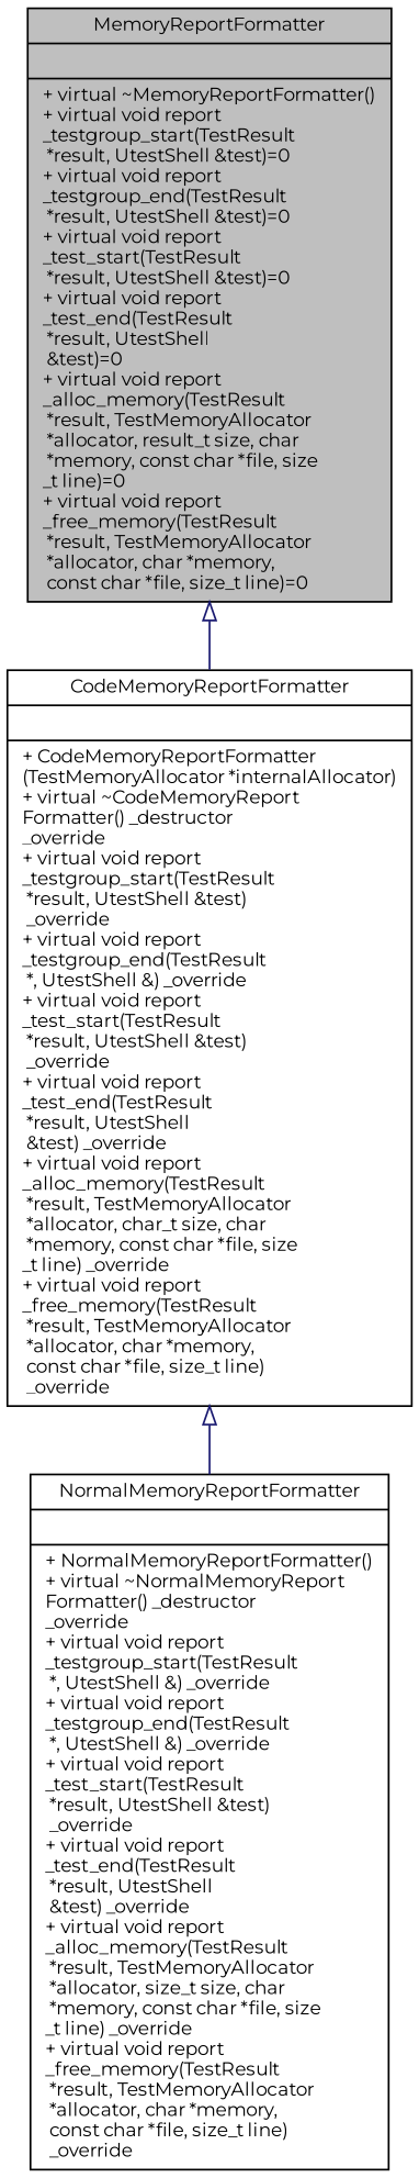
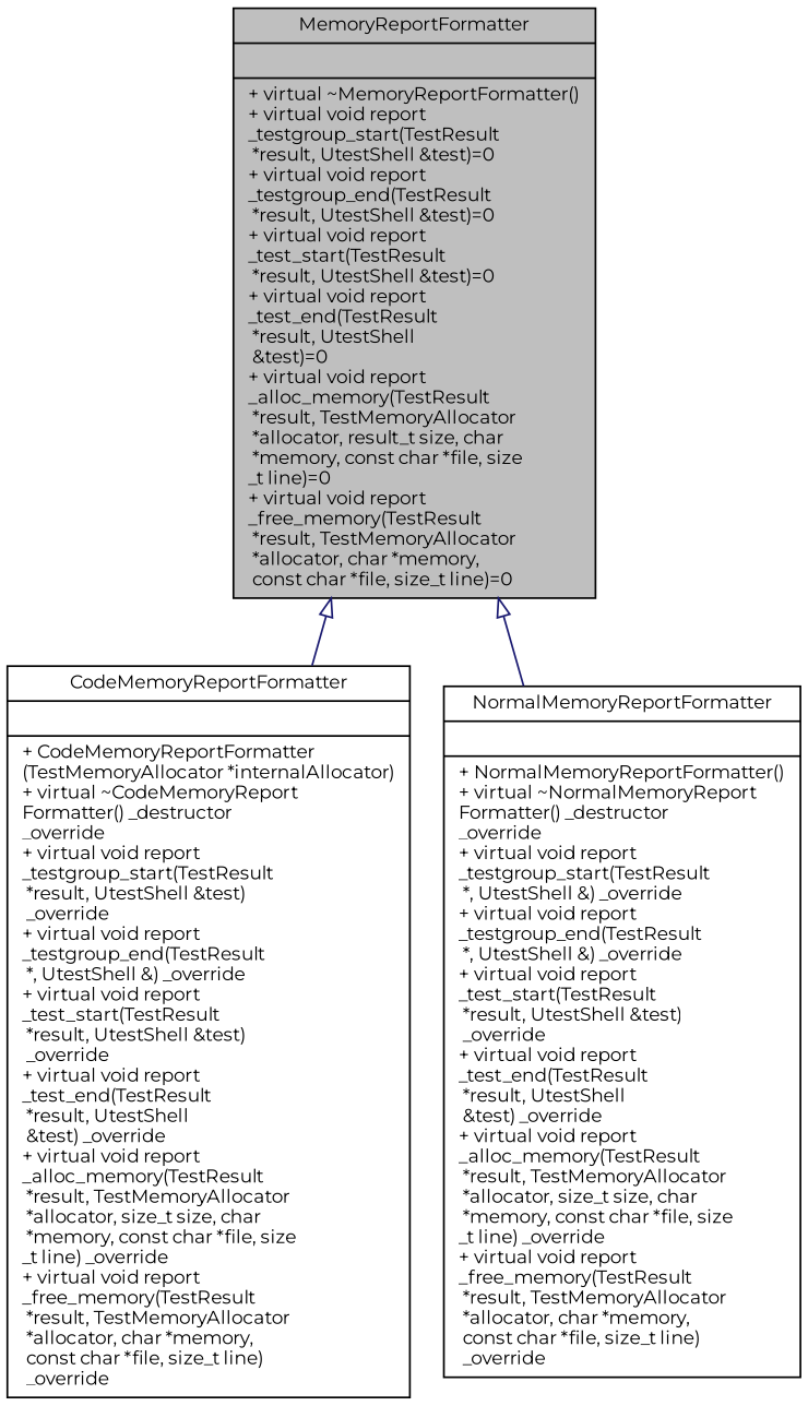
  digraph {
    fontname=Montserrat
    node [color=black fillcolor=white fontname=Montserrat fontsize=10 shape=record style=filled]
    edge [arrowtail=onormal color=midnightblue dir=back fontname=Montserrat fontsize=10 labelfontname=Helvetica labelfontsize=10 style=solid]
    n1 [fillcolor=grey75 fontcolor=black height=0.2 label="{MemoryReportFormatter\n||+ virtual ~MemoryReportFormatter()\l+ virtual void report\l_testgroup_start(TestResult\l *result, UtestShell &test)=0\l+ virtual void report\l_testgroup_end(TestResult\l *result, UtestShell &test)=0\l+ virtual void report\l_test_start(TestResult\l *result, UtestShell &test)=0\l+ virtual void report\l_test_end(TestResult\l *result, UtestShell\l &test)=0\l+ virtual void report\l_alloc_memory(TestResult\l *result, TestMemoryAllocator\l *allocator, result_t size, char\l *memory, const char *file, size\l_t line)=0\l+ virtual void report\l_free_memory(TestResult\l *result, TestMemoryAllocator\l *allocator, char *memory,\l const char *file, size_t line)=0\l}" width=0.4]
-   n2 [height=0.2 label="{CodeMemoryReportFormatter\n||+  CodeMemoryReportFormatter\l(TestMemoryAllocator *internalAllocator)\l+ virtual ~CodeMemoryReport\lFormatter() _destructor\l_override\l+ virtual void report\l_testgroup_start(TestResult\l *result, UtestShell &test)\l _override\l+ virtual void report\l_testgroup_end(TestResult\l *, UtestShell &) _override\l+ virtual void report\l_test_start(TestResult\l *result, UtestShell &test)\l _override\l+ virtual void report\l_test_end(TestResult\l *result, UtestShell\l &test) _override\l+ virtual void report\l_alloc_memory(TestResult\l *result, TestMemoryAllocator\l *allocator, char_t size, char\l *memory, const char *file, size\l_t line) _override\l+ virtual void report\l_free_memory(TestResult\l *result, TestMemoryAllocator\l *allocator, char *memory,\l const char *file, size_t line)\l _override\l}" width=0.4]
+   n2 [height=0.2 label="{CodeMemoryReportFormatter\n||+  CodeMemoryReportFormatter\l(TestMemoryAllocator *internalAllocator)\l+ virtual ~CodeMemoryReport\lFormatter() _destructor\l_override\l+ virtual void report\l_testgroup_start(TestResult\l *result, UtestShell &test)\l _override\l+ virtual void report\l_testgroup_end(TestResult\l *, UtestShell &) _override\l+ virtual void report\l_test_start(TestResult\l *result, UtestShell &test)\l _override\l+ virtual void report\l_test_end(TestResult\l *result, UtestShell\l &test) _override\l+ virtual void report\l_alloc_memory(TestResult\l *result, TestMemoryAllocator\l *allocator, size_t size, char\l *memory, const char *file, size\l_t line) _override\l+ virtual void report\l_free_memory(TestResult\l *result, TestMemoryAllocator\l *allocator, char *memory,\l const char *file, size_t line)\l _override\l}" width=0.4]
    n3 [height=0.2 label="{NormalMemoryReportFormatter\n||+  NormalMemoryReportFormatter()\l+ virtual ~NormalMemoryReport\lFormatter() _destructor\l_override\l+ virtual void report\l_testgroup_start(TestResult\l *, UtestShell &) _override\l+ virtual void report\l_testgroup_end(TestResult\l *, UtestShell &) _override\l+ virtual void report\l_test_start(TestResult\l *result, UtestShell &test)\l _override\l+ virtual void report\l_test_end(TestResult\l *result, UtestShell\l &test) _override\l+ virtual void report\l_alloc_memory(TestResult\l *result, TestMemoryAllocator\l *allocator, size_t size, char\l *memory, const char *file, size\l_t line) _override\l+ virtual void report\l_free_memory(TestResult\l *result, TestMemoryAllocator\l *allocator, char *memory,\l const char *file, size_t line)\l _override\l}" width=0.4]
    n1 -> n2
-   n2 -> n3
+   n1 -> n3
  }
